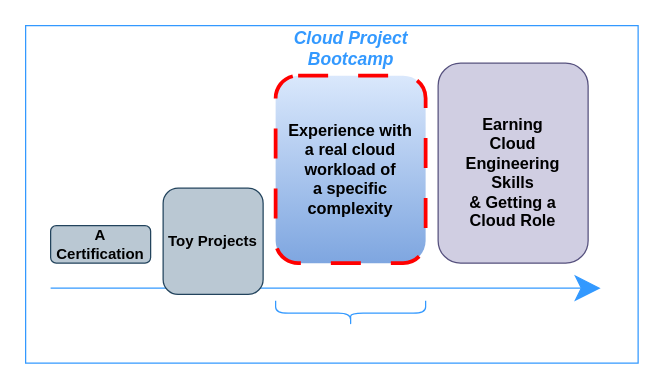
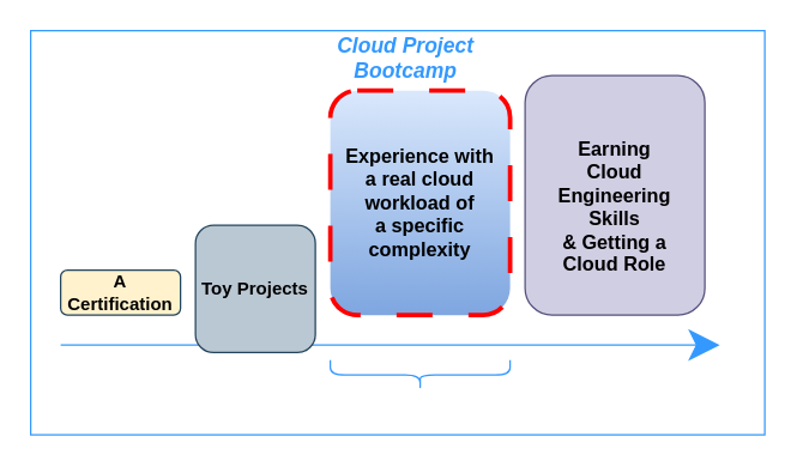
  <mxCell id="0" />
  <mxCell id="1" parent="0" />
  <mxCell id="2" value="" style="endArrow=classic;html=1;rounded=0;endSize=18;startSize=34;fillColor=#d0cee2;strokeColor=#3399FF;fontColor=#3399FF;" edge="1" parent="1"><mxGeometry width="50" height="50" relative="1" as="geometry"><mxPoint x="40" y="230" as="sourcePoint" /><mxPoint x="480" y="230" as="targetPoint" /></mxGeometry></mxCell>
- <mxCell id="3" value="A Certification" style="rounded=1;whiteSpace=wrap;html=1;fillColor=#bac8d3;strokeColor=#23445d;fontStyle=1" vertex="1" parent="1"><mxGeometry x="40" y="180" width="80" height="30" as="geometry" /></mxCell>
+ <mxCell id="3" value="A Certification" style="rounded=1;whiteSpace=wrap;html=1;fillColor=#fff2cc;strokeColor=#23445d;fontStyle=1;" vertex="1" parent="1"><mxGeometry x="40" y="180" width="80" height="30" as="geometry" /></mxCell>
  <mxCell id="4" value="Toy Projects" style="rounded=1;whiteSpace=wrap;html=1;fillColor=#bac8d3;strokeColor=#23445d;fontStyle=1" vertex="1" parent="1"><mxGeometry x="130" y="150" width="80" height="85" as="geometry" /></mxCell>
  <mxCell id="5" value="Experience with &lt;br style=&quot;font-size: 13px;&quot;&gt;a real cloud workload of &lt;br style=&quot;font-size: 13px;&quot;&gt;a specific complexity" style="rounded=1;whiteSpace=wrap;html=1;fontStyle=1;dashed=1;dashPattern=8 8;fillColor=#dae8fc;strokeColor=#FF0000;gradientColor=#7ea6e0;strokeWidth=3;fontSize=13;" vertex="1" parent="1"><mxGeometry x="220" y="60" width="120" height="150" as="geometry" /></mxCell>
  <mxCell id="6" value="&lt;br style=&quot;font-size: 13px;&quot;&gt;Earning &lt;br&gt;Cloud &lt;br&gt;Engineering &lt;br&gt;Skills&lt;br style=&quot;font-size: 13px;&quot;&gt;&amp;amp; Getting a&lt;br style=&quot;font-size: 13px;&quot;&gt;Cloud Role" style="rounded=1;whiteSpace=wrap;html=1;fontStyle=1;fillColor=#d0cee2;strokeColor=#56517e;fontSize=13;" vertex="1" parent="1"><mxGeometry x="350" y="50" width="120" height="160" as="geometry" /></mxCell>
  <mxCell id="7" value="" style="rounded=0;whiteSpace=wrap;html=1;fillColor=none;strokeColor=#3399FF;fontColor=#3399FF;" vertex="1" parent="1"><mxGeometry x="20" y="20" width="490" height="270" as="geometry" /></mxCell>
  <mxCell id="8" value="" style="shape=curlyBracket;whiteSpace=wrap;html=1;rounded=1;labelPosition=left;verticalLabelPosition=middle;align=right;verticalAlign=middle;direction=north;strokeColor=#3399FF;" vertex="1" parent="1"><mxGeometry x="220" y="240" width="120" height="20" as="geometry" /></mxCell>
- <mxCell id="9" value="&lt;font style=&quot;font-size: 14px;&quot;&gt;Cloud Project &lt;br style=&quot;font-size: 14px;&quot;&gt;Bootcamp&lt;/font&gt;" style="text;html=1;strokeColor=none;fillColor=none;align=center;verticalAlign=middle;whiteSpace=wrap;rounded=0;fontStyle=3;fontColor=#3399FF;fontSize=14;" vertex="1" parent="1"><mxGeometry x="228.75" y="25" width="102.5" height="25" as="geometry" /></mxCell>
+ <mxCell id="9" value="&lt;font style=&quot;font-size: 14px;&quot;&gt;Cloud Project &lt;br style=&quot;font-size: 14px;&quot;&gt;Bootcamp&lt;/font&gt;" style="text;html=1;strokeColor=none;fillColor=none;align=center;verticalAlign=middle;whiteSpace=wrap;rounded=0;fontStyle=3;fontColor=#3399FF;fontSize=14;" vertex="1" parent="1"><mxGeometry x="218.75" y="25" width="102.5" height="25" as="geometry" /></mxCell>
